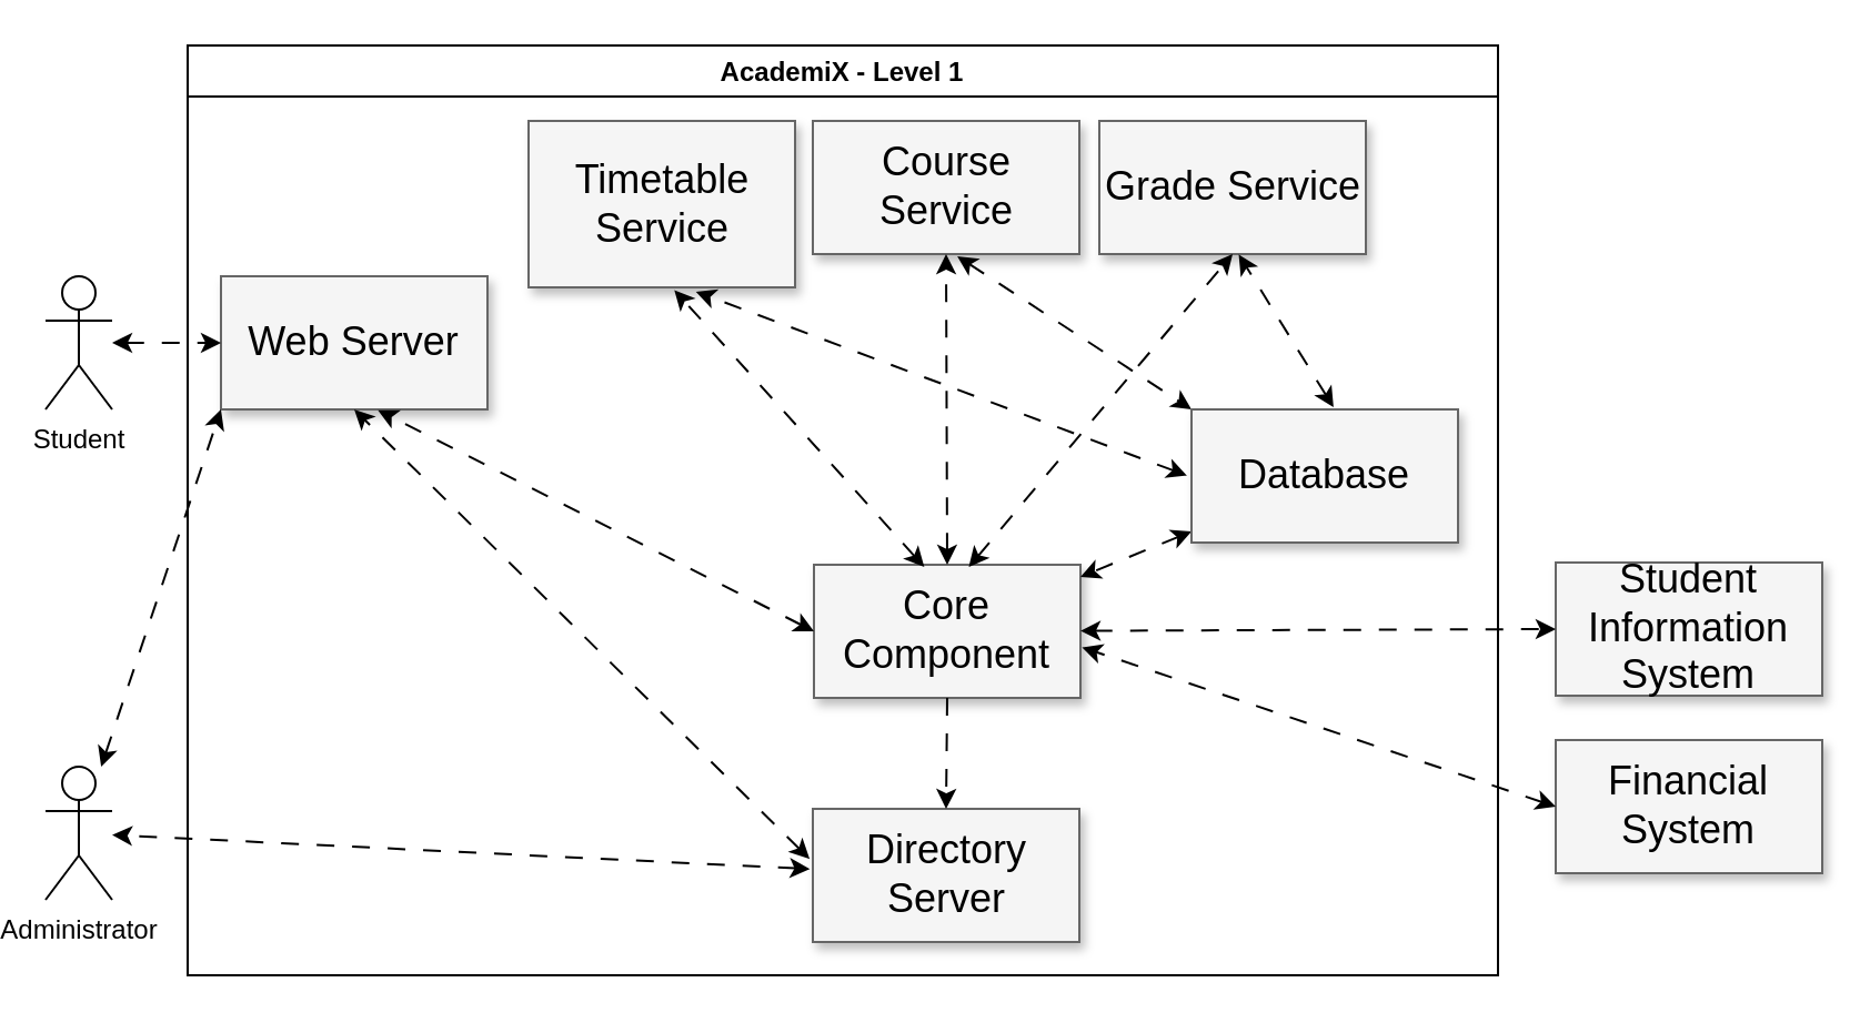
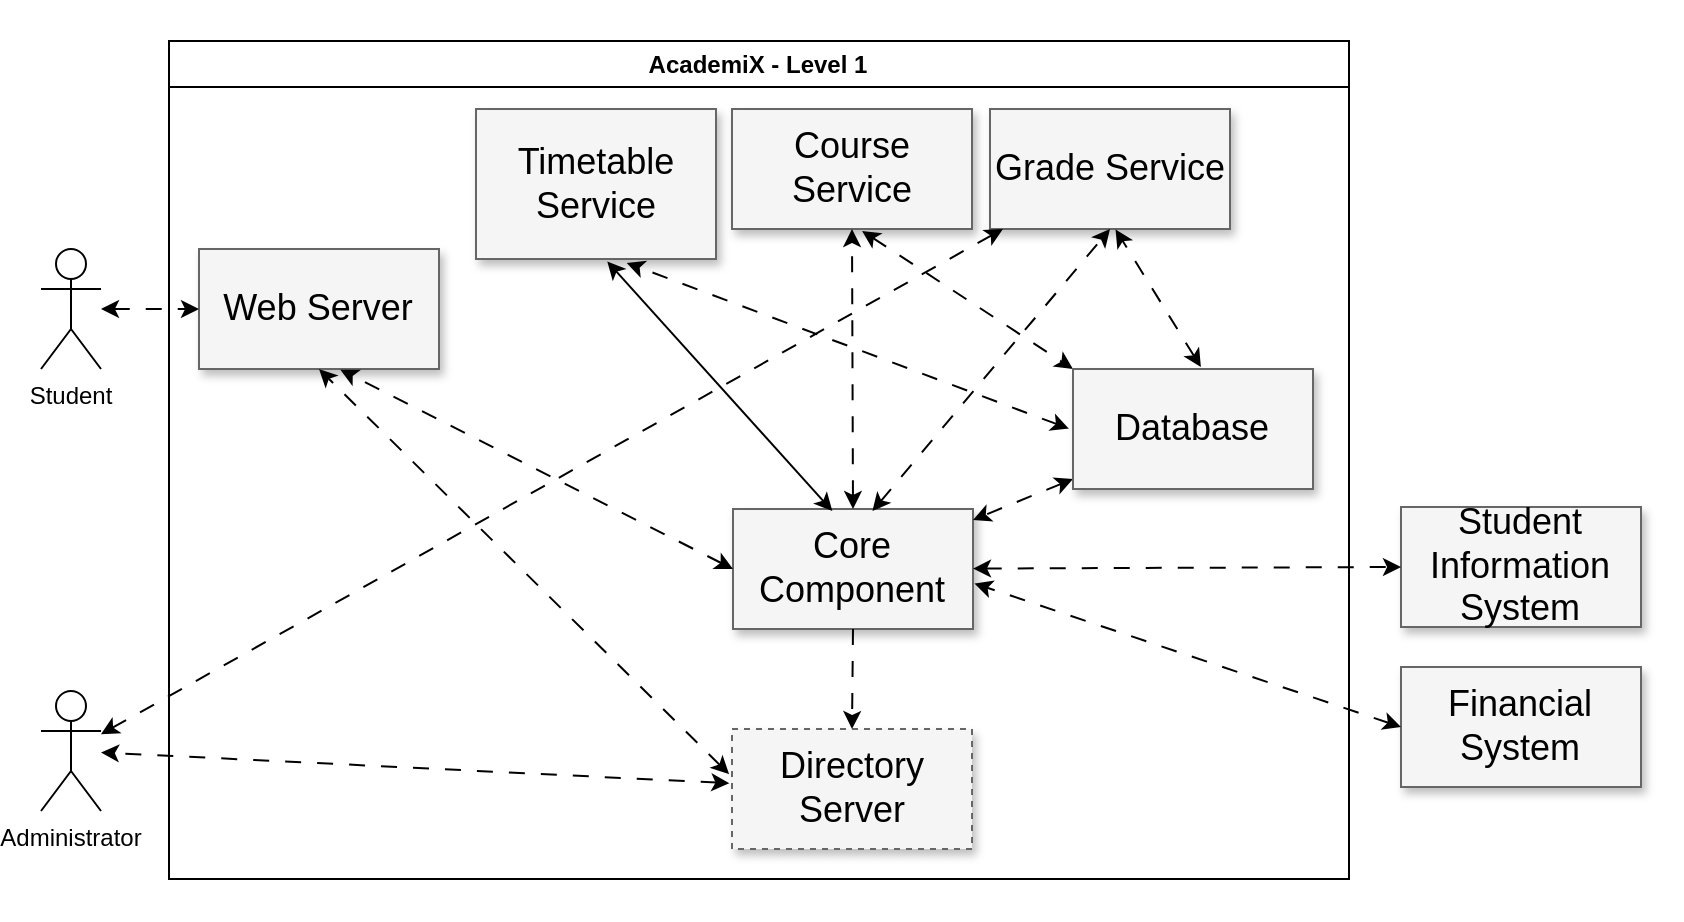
  <mxCell id="0" style=";html=1;" />
  <mxCell id="1" style=";html=1;" parent="0" />
  <mxCell id="2" value="AcademiX - Level 1" style="swimlane;" parent="1" vertex="1"><mxGeometry x="84" y="20" width="590" height="419" as="geometry"><mxRectangle x="480" y="300" width="150" height="30" as="alternateBounds" /></mxGeometry></mxCell>
  <mxCell id="3" value="Web Server" style="whiteSpace=wrap;html=1;shadow=1;fontSize=18;fillColor=#f5f5f5;strokeColor=#666666;" parent="2" vertex="1"><mxGeometry x="15" y="104" width="120" height="60" as="geometry" /></mxCell>
  <mxCell id="4" value="Timetable Service" style="whiteSpace=wrap;html=1;shadow=1;fontSize=18;fillColor=#f5f5f5;strokeColor=#666666;" parent="2" vertex="1"><mxGeometry x="153.5" y="34" width="120" height="75" as="geometry" /></mxCell>
  <mxCell id="5" value="Core Component" style="whiteSpace=wrap;html=1;shadow=1;fontSize=18;fillColor=#f5f5f5;strokeColor=#666666;" parent="2" vertex="1"><mxGeometry x="282" y="234" width="120" height="60" as="geometry" /></mxCell>
- <mxCell id="6" value="" style="endArrow=classic;startArrow=classic;html=1;entryX=0.547;entryY=1.016;entryDx=0;entryDy=0;exitX=0.414;exitY=0.017;exitDx=0;exitDy=0;dashed=1;dashPattern=8 8;exitPerimeter=0;entryPerimeter=0;" parent="2" source="5" target="4" edge="1"><mxGeometry width="50" height="50" relative="1" as="geometry"><mxPoint x="272" y="244" as="sourcePoint" /><mxPoint x="322" y="194" as="targetPoint" /></mxGeometry></mxCell>
+ <mxCell id="6" value="" style="endArrow=classic;startArrow=classic;html=1;entryX=0.547;entryY=1.016;entryDx=0;entryDy=0;exitX=0.414;exitY=0.017;exitDx=0;exitDy=0;dashed=0;dashPattern=8 8;exitPerimeter=0;entryPerimeter=0;" parent="2" source="5" target="4" edge="1"><mxGeometry width="50" height="50" relative="1" as="geometry"><mxPoint x="272" y="244" as="sourcePoint" /><mxPoint x="322" y="194" as="targetPoint" /></mxGeometry></mxCell>
  <mxCell id="7" value="" style="endArrow=classic;startArrow=classic;html=1;entryX=0.589;entryY=1.006;entryDx=0;entryDy=0;exitX=0;exitY=0.5;exitDx=0;exitDy=0;dashed=1;dashPattern=8 8;entryPerimeter=0;" parent="2" source="5" target="3" edge="1"><mxGeometry width="50" height="50" relative="1" as="geometry"><mxPoint x="235" y="244" as="sourcePoint" /><mxPoint x="285" y="194" as="targetPoint" /></mxGeometry></mxCell>
  <mxCell id="8" style="rounded=0;orthogonalLoop=1;jettySize=auto;html=1;exitX=0.542;exitY=1.016;exitDx=0;exitDy=0;entryX=0;entryY=0;entryDx=0;entryDy=0;startArrow=classic;startFill=1;dashed=1;dashPattern=8 8;exitPerimeter=0;" edge="1" parent="2" source="9" target="19"><mxGeometry relative="1" as="geometry" /></mxCell>
  <mxCell id="9" value="Course Service" style="whiteSpace=wrap;html=1;shadow=1;fontSize=18;fillColor=#f5f5f5;strokeColor=#666666;" parent="2" vertex="1"><mxGeometry x="281.5" y="34" width="120" height="60" as="geometry" /></mxCell>
  <mxCell id="10" value="" style="endArrow=classic;startArrow=classic;html=1;entryX=0.5;entryY=1;entryDx=0;entryDy=0;exitX=0.5;exitY=0;exitDx=0;exitDy=0;dashed=1;dashPattern=8 8;" parent="2" source="5" target="9" edge="1"><mxGeometry width="50" height="50" relative="1" as="geometry"><mxPoint x="272" y="244" as="sourcePoint" /><mxPoint x="322" y="194" as="targetPoint" /></mxGeometry></mxCell>
  <mxCell id="11" value="Grade Service" style="whiteSpace=wrap;html=1;shadow=1;fontSize=18;fillColor=#f5f5f5;strokeColor=#666666;" parent="2" vertex="1"><mxGeometry x="410.5" y="34" width="120" height="60" as="geometry" /></mxCell>
  <mxCell id="12" value="" style="endArrow=classic;startArrow=classic;html=1;exitX=0.581;exitY=0.017;exitDx=0;exitDy=0;dashed=1;dashPattern=8 8;entryX=0.5;entryY=1;entryDx=0;entryDy=0;exitPerimeter=0;" parent="2" source="5" target="11" edge="1"><mxGeometry width="50" height="50" relative="1" as="geometry"><mxPoint x="342" y="233" as="sourcePoint" /><mxPoint x="599" y="82" as="targetPoint" /></mxGeometry></mxCell>
- <mxCell id="13" value="Directory Server" style="whiteSpace=wrap;html=1;shadow=1;fontSize=18;fillColor=#f5f5f5;strokeColor=#666666;" parent="2" vertex="1"><mxGeometry x="281.5" y="344" width="120" height="60" as="geometry" /></mxCell>
+ <mxCell id="13" value="Directory Server" style="whiteSpace=wrap;html=1;shadow=1;fontSize=18;fillColor=#f5f5f5;strokeColor=#666666;dashed=1;" parent="2" vertex="1"><mxGeometry x="281.5" y="344" width="120" height="60" as="geometry" /></mxCell>
  <mxCell id="14" value="" style="endArrow=classic;html=1;exitX=0.5;exitY=1;exitDx=0;exitDy=0;entryX=0.5;entryY=0;entryDx=0;entryDy=0;dashed=1;dashPattern=8 8;" parent="2" source="5" target="13" edge="1"><mxGeometry width="50" height="50" relative="1" as="geometry"><mxPoint x="252" y="154" as="sourcePoint" /><mxPoint x="302" y="104" as="targetPoint" /></mxGeometry></mxCell>
  <mxCell id="15" value="" style="endArrow=classic;html=1;exitX=-0.012;exitY=0.377;exitDx=0;exitDy=0;entryX=0.5;entryY=1;entryDx=0;entryDy=0;dashed=1;dashPattern=8 8;startArrow=classic;startFill=1;exitPerimeter=0;" parent="2" source="13" target="3" edge="1"><mxGeometry width="50" height="50" relative="1" as="geometry"><mxPoint x="252" y="154" as="sourcePoint" /><mxPoint x="302" y="104" as="targetPoint" /></mxGeometry></mxCell>
  <mxCell id="16" style="rounded=0;orthogonalLoop=1;jettySize=auto;html=1;dashed=1;dashPattern=8 8;startArrow=classic;startFill=1;" edge="1" parent="2" target="5"><mxGeometry relative="1" as="geometry"><mxPoint x="452" y="219" as="sourcePoint" /></mxGeometry></mxCell>
  <mxCell id="17" style="rounded=0;orthogonalLoop=1;jettySize=auto;html=1;dashed=1;dashPattern=8 8;startArrow=classic;startFill=1;exitX=-0.017;exitY=0.497;exitDx=0;exitDy=0;exitPerimeter=0;entryX=0.628;entryY=1.026;entryDx=0;entryDy=0;entryPerimeter=0;" edge="1" parent="2" source="19" target="4"><mxGeometry relative="1" as="geometry"><mxPoint x="222" y="95" as="targetPoint" /></mxGeometry></mxCell>
  <mxCell id="18" style="rounded=0;orthogonalLoop=1;jettySize=auto;html=1;entryX=0.523;entryY=1.003;entryDx=0;entryDy=0;dashed=1;dashPattern=8 8;startArrow=classic;startFill=1;exitX=0.533;exitY=-0.016;exitDx=0;exitDy=0;exitPerimeter=0;entryPerimeter=0;" edge="1" parent="2" source="19" target="11"><mxGeometry relative="1" as="geometry" /></mxCell>
  <mxCell id="19" value="Database" style="whiteSpace=wrap;html=1;shadow=1;fontSize=18;fillColor=#f5f5f5;strokeColor=#666666;" vertex="1" parent="2"><mxGeometry x="452" y="164" width="120" height="60" as="geometry" /></mxCell>
- <mxCell id="20" style="rounded=0;orthogonalLoop=1;jettySize=auto;html=1;entryX=0;entryY=1;entryDx=0;entryDy=0;dashed=1;dashPattern=8 8;startArrow=classic;startFill=1;" edge="1" parent="1" source="21" target="3"><mxGeometry relative="1" as="geometry"><mxPoint x="6" y="383" as="sourcePoint" /></mxGeometry></mxCell>
+ <mxCell id="20" style="rounded=0;orthogonalLoop=1;jettySize=auto;html=1;dashed=1;dashPattern=8 8;startArrow=classic;startFill=1;" edge="1" parent="1" source="21" target="11"><mxGeometry relative="1" as="geometry"><mxPoint x="6" y="383" as="sourcePoint" /></mxGeometry></mxCell>
  <mxCell id="21" value="Administrator" style="shape=umlActor;verticalLabelPosition=bottom;verticalAlign=top;html=1;outlineConnect=0;" parent="1" vertex="1"><mxGeometry x="20" y="345" width="30" height="60" as="geometry" /></mxCell>
  <mxCell id="22" value="Student" style="shape=umlActor;verticalLabelPosition=bottom;verticalAlign=top;html=1;outlineConnect=0;" parent="1" vertex="1"><mxGeometry x="20" y="124" width="30" height="60" as="geometry" /></mxCell>
  <mxCell id="23" value="" style="endArrow=classic;startArrow=classic;html=1;entryX=0;entryY=0.5;entryDx=0;entryDy=0;dashed=1;dashPattern=8 8;" parent="1" target="3" edge="1" source="22"><mxGeometry width="50" height="50" relative="1" as="geometry"><mxPoint x="0" y="154" as="sourcePoint" /><mxPoint x="386" y="133" as="targetPoint" /></mxGeometry></mxCell>
  <mxCell id="24" value="Student Information System" style="whiteSpace=wrap;html=1;shadow=1;fontSize=18;fillColor=#f5f5f5;strokeColor=#666666;" parent="1" vertex="1"><mxGeometry x="700" y="253" width="120" height="60" as="geometry" /></mxCell>
  <mxCell id="25" value="Financial System" style="whiteSpace=wrap;html=1;shadow=1;fontSize=18;fillColor=#f5f5f5;strokeColor=#666666;" parent="1" vertex="1"><mxGeometry x="700" y="333" width="120" height="60" as="geometry" /></mxCell>
  <mxCell id="26" value="" style="endArrow=classic;html=1;entryX=1.006;entryY=0.62;entryDx=0;entryDy=0;exitX=0;exitY=0.5;exitDx=0;exitDy=0;dashed=1;dashPattern=8 8;startArrow=classic;startFill=1;entryPerimeter=0;" parent="1" source="25" target="5" edge="1"><mxGeometry width="50" height="50" relative="1" as="geometry"><mxPoint x="706" y="373" as="sourcePoint" /><mxPoint x="756" y="323" as="targetPoint" /></mxGeometry></mxCell>
  <mxCell id="27" style="rounded=0;orthogonalLoop=1;jettySize=auto;html=1;entryX=0;entryY=0.5;entryDx=0;entryDy=0;dashed=1;dashPattern=8 8;startArrow=classic;startFill=1;" edge="1" parent="1" source="5" target="24"><mxGeometry relative="1" as="geometry" /></mxCell>
  <mxCell id="28" style="rounded=0;orthogonalLoop=1;jettySize=auto;html=1;startArrow=classic;startFill=1;dashed=1;dashPattern=8 8;exitX=-0.011;exitY=0.452;exitDx=0;exitDy=0;exitPerimeter=0;" edge="1" parent="1" source="13" target="21"><mxGeometry relative="1" as="geometry" /></mxCell>
